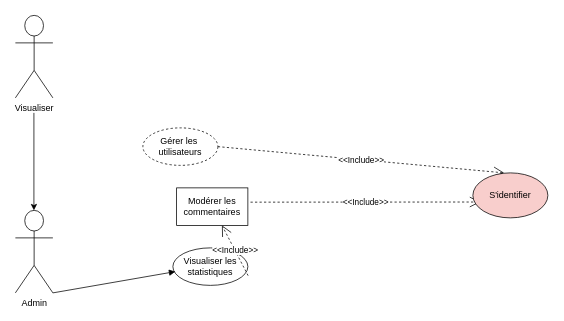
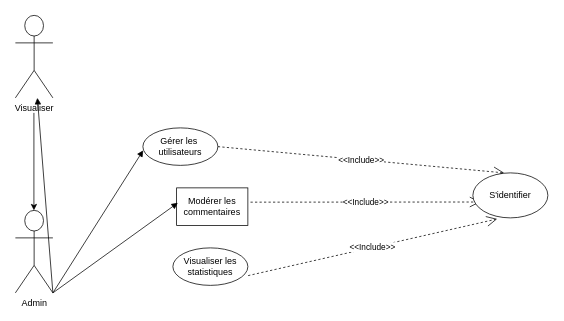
  <mxCell id="0" />
  <mxCell id="1" parent="0" />
  <mxCell id="2" value="&lt;div&gt;Admin&lt;/div&gt;&lt;div&gt;&lt;br&gt;&lt;/div&gt;" style="shape=umlActor;verticalLabelPosition=bottom;verticalAlign=top;html=1;" vertex="1" parent="1"><mxGeometry x="20" y="280" width="50" height="110" as="geometry" /></mxCell>
  <mxCell id="3" value="Visualiser les statistiques" style="ellipse;whiteSpace=wrap;html=1;" vertex="1" parent="1"><mxGeometry x="230" y="330" width="100" height="50" as="geometry" /></mxCell>
- <mxCell id="4" value="Gérer les&amp;nbsp; utilisateurs" style="ellipse;whiteSpace=wrap;html=1;dashed=1;" vertex="1" parent="1"><mxGeometry x="190" y="170" width="100" height="50" as="geometry" /></mxCell>
+ <mxCell id="4" value="Gérer les&amp;nbsp; utilisateurs" style="ellipse;whiteSpace=wrap;html=1;" vertex="1" parent="1"><mxGeometry x="190" y="170" width="100" height="50" as="geometry" /></mxCell>
  <mxCell id="5" value="Modérer les commentaires" style="whiteSpace=wrap;html=1;rounded=0;" vertex="1" parent="1"><mxGeometry x="235" y="250" width="95" height="50" as="geometry" /></mxCell>
- <mxCell id="6" value="" style="html=1;verticalAlign=bottom;endArrow=block;curved=0;rounded=0;entryX=0.033;entryY=0.633;entryDx=0;entryDy=0;entryPerimeter=0;exitX=1;exitY=1;exitDx=0;exitDy=0;exitPerimeter=0;" edge="1" parent="1" source="2" target="3"><mxGeometry width="80" relative="1" as="geometry"><mxPoint x="100" y="350" as="sourcePoint" /><mxPoint x="256" y="199" as="targetPoint" /></mxGeometry></mxCell>
+ <mxCell id="6" value="" style="html=1;verticalAlign=bottom;endArrow=block;curved=0;rounded=0;exitX=1;exitY=1;exitDx=0;exitDy=0;exitPerimeter=0;" edge="1" parent="1" source="2" target="13"><mxGeometry width="80" relative="1" as="geometry"><mxPoint x="100" y="350" as="sourcePoint" /><mxPoint x="256" y="199" as="targetPoint" /></mxGeometry></mxCell>
+ <mxCell id="7" value="" style="html=1;verticalAlign=bottom;endArrow=block;curved=0;rounded=0;entryX=0.004;entryY=0.6;entryDx=0;entryDy=0;entryPerimeter=0;exitX=1;exitY=1;exitDx=0;exitDy=0;exitPerimeter=0;" edge="1" parent="1" source="2" target="4"><mxGeometry width="80" relative="1" as="geometry"><mxPoint x="85" y="360" as="sourcePoint" /><mxPoint x="233" y="319" as="targetPoint" /></mxGeometry></mxCell>
+ <mxCell id="8" value="" style="html=1;verticalAlign=bottom;endArrow=block;curved=0;rounded=0;entryX=0.017;entryY=0.4;entryDx=0;entryDy=0;entryPerimeter=0;exitX=1;exitY=1;exitDx=0;exitDy=0;exitPerimeter=0;" edge="1" parent="1" source="2" target="5"><mxGeometry width="80" relative="1" as="geometry"><mxPoint x="85" y="367" as="sourcePoint" /><mxPoint x="230" y="363" as="targetPoint" /></mxGeometry></mxCell>
  <mxCell id="9" value="&amp;lt;&amp;lt;Include&amp;gt;&amp;gt;" style="endArrow=open;endSize=12;dashed=1;html=1;rounded=0;exitX=1.037;exitY=0.381;exitDx=0;exitDy=0;exitPerimeter=0;entryX=0;entryY=0;entryDx=0;entryDy=0;" edge="1" parent="1" source="5"><mxGeometry x="0.001" width="160" relative="1" as="geometry"><mxPoint x="295.45" y="365" as="sourcePoint" /><mxPoint x="639.999" y="268.844" as="targetPoint" /><mxPoint as="offset" /></mxGeometry></mxCell>
  <mxCell id="10" value="&amp;lt;&amp;lt;Include&amp;gt;&amp;gt;" style="endArrow=open;endSize=12;dashed=1;html=1;rounded=0;exitX=1;exitY=0.5;exitDx=0;exitDy=0;" edge="1" parent="1" source="4"><mxGeometry x="0.001" width="160" relative="1" as="geometry"><mxPoint x="290" y="128.68" as="sourcePoint" /><mxPoint x="671.69" y="230" as="targetPoint" /><mxPoint as="offset" /><Array as="points"><mxPoint x="671.69" y="230" /></Array></mxGeometry></mxCell>
- <mxCell id="11" value="&amp;lt;&amp;lt;Include&amp;gt;&amp;gt;" style="endArrow=open;endSize=12;dashed=1;html=1;rounded=0;exitX=1.003;exitY=0.74;exitDx=0;exitDy=0;exitPerimeter=0;" edge="1" parent="1" source="3" target="5"><mxGeometry x="0.001" width="160" relative="1" as="geometry"><mxPoint x="340" y="451.17" as="sourcePoint" /><mxPoint x="681.509" y="289.996" as="targetPoint" /><mxPoint as="offset" /></mxGeometry></mxCell>
- <mxCell id="12" value="S'identifier" style="ellipse;whiteSpace=wrap;html=1;fillColor=#f8cecc;" vertex="1" parent="1"><mxGeometry x="630" y="230" width="100" height="60" as="geometry" /></mxCell>
+ <mxCell id="11" value="&amp;lt;&amp;lt;Include&amp;gt;&amp;gt;" style="endArrow=open;endSize=12;dashed=1;html=1;rounded=0;exitX=1.003;exitY=0.74;exitDx=0;exitDy=0;exitPerimeter=0;entryX=0.324;entryY=1.024;entryDx=0;entryDy=0;entryPerimeter=0;" edge="1" parent="1" source="3" target="12"><mxGeometry x="0.001" width="160" relative="1" as="geometry"><mxPoint x="340" y="451.17" as="sourcePoint" /><mxPoint x="681.509" y="289.996" as="targetPoint" /><mxPoint as="offset" /></mxGeometry></mxCell>
+ <mxCell id="12" value="S'identifier" style="ellipse;whiteSpace=wrap;html=1;" vertex="1" parent="1"><mxGeometry x="630" y="230" width="100" height="60" as="geometry" /></mxCell>
  <mxCell id="13" value="Visualiser&lt;br&gt;" style="shape=umlActor;verticalLabelPosition=bottom;verticalAlign=top;html=1;outlineConnect=0;" vertex="1" parent="1"><mxGeometry x="20" y="20" width="50" height="110" as="geometry" /></mxCell>
  <mxCell id="14" value="" style="endArrow=classic;html=1;rounded=0;" edge="1" parent="1"><mxGeometry width="50" height="50" relative="1" as="geometry"><mxPoint x="44.72" y="150" as="sourcePoint" /><mxPoint x="44.72" y="280" as="targetPoint" /></mxGeometry></mxCell>
